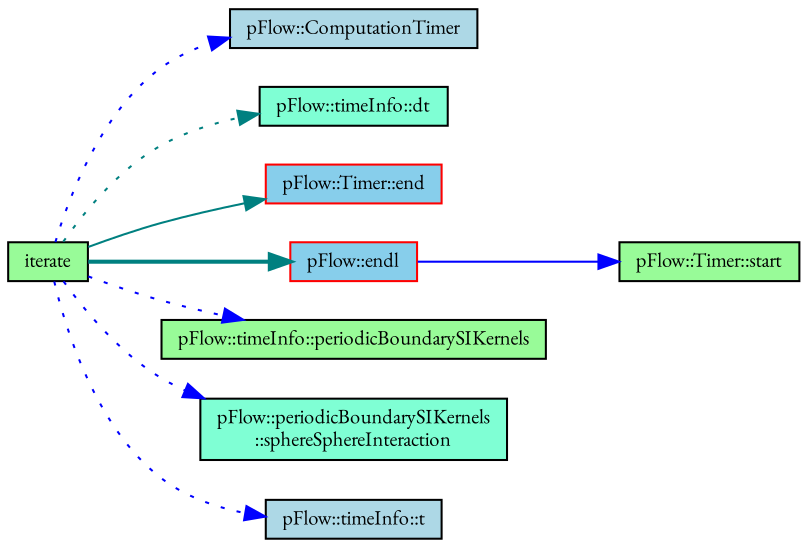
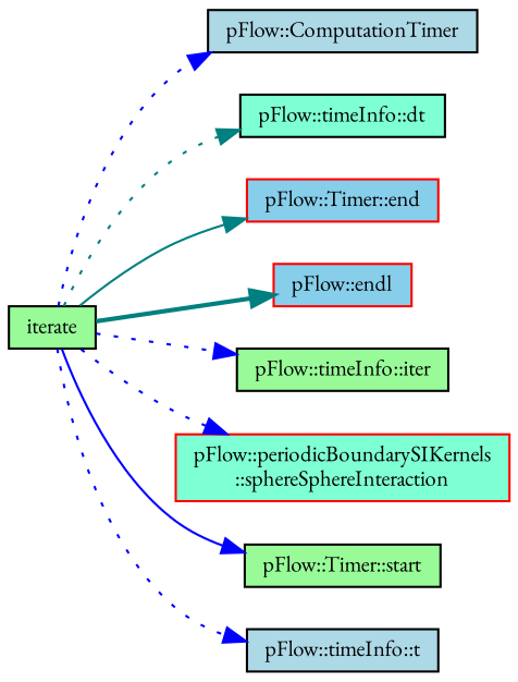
  digraph {
    fontname="EB Garamond"
    rankdir=LR
    node [color=black fillcolor=palegreen fontname="EB Garamond" fontsize=10 shape=record style=filled]
    edge [color=blue fontname="EB Garamond" fontsize=10 labelfontname=Helvetica labelfontsize=10 style=dotted]
    n1 [fontcolor=black height=0.2 label=iterate width=0.4]
    n2 [fillcolor=lightblue height=0.2 label="pFlow::ComputationTimer" width=0.4]
    n3 [fillcolor=aquamarine height=0.2 label="pFlow::timeInfo::dt" width=0.4]
    n4 [color=red fillcolor=skyblue height=0.2 label="pFlow::Timer::end" width=0.4]
    n5 [color=red fillcolor=skyblue height=0.2 label="pFlow::endl" width=0.4]
-   n6 [height=0.2 label="pFlow::timeInfo::periodicBoundarySIKernels" width=0.4]
-   n7 [fillcolor=aquamarine height=0.2 label="pFlow::periodicBoundarySIKernels\l::sphereSphereInteraction" width=0.4]
+   n6 [height=0.2 label="pFlow::timeInfo::iter" width=0.4]
+   n7 [color=red fillcolor=aquamarine height=0.2 label="pFlow::periodicBoundarySIKernels\l::sphereSphereInteraction" width=0.4]
    n8 [height=0.2 label="pFlow::Timer::start" width=0.4]
    n9 [fillcolor=lightblue height=0.2 label="pFlow::timeInfo::t" width=0.4]
    n1 -> n2
    n1 -> n3 [color=teal]
    n1 -> n4 [color=teal style=solid]
    n1 -> n5 [color=teal style=bold]
    n1 -> n6
    n1 -> n7
-   n5 -> n8 [style=solid]
+   n1 -> n8 [style=solid]
    n1 -> n9
  }
